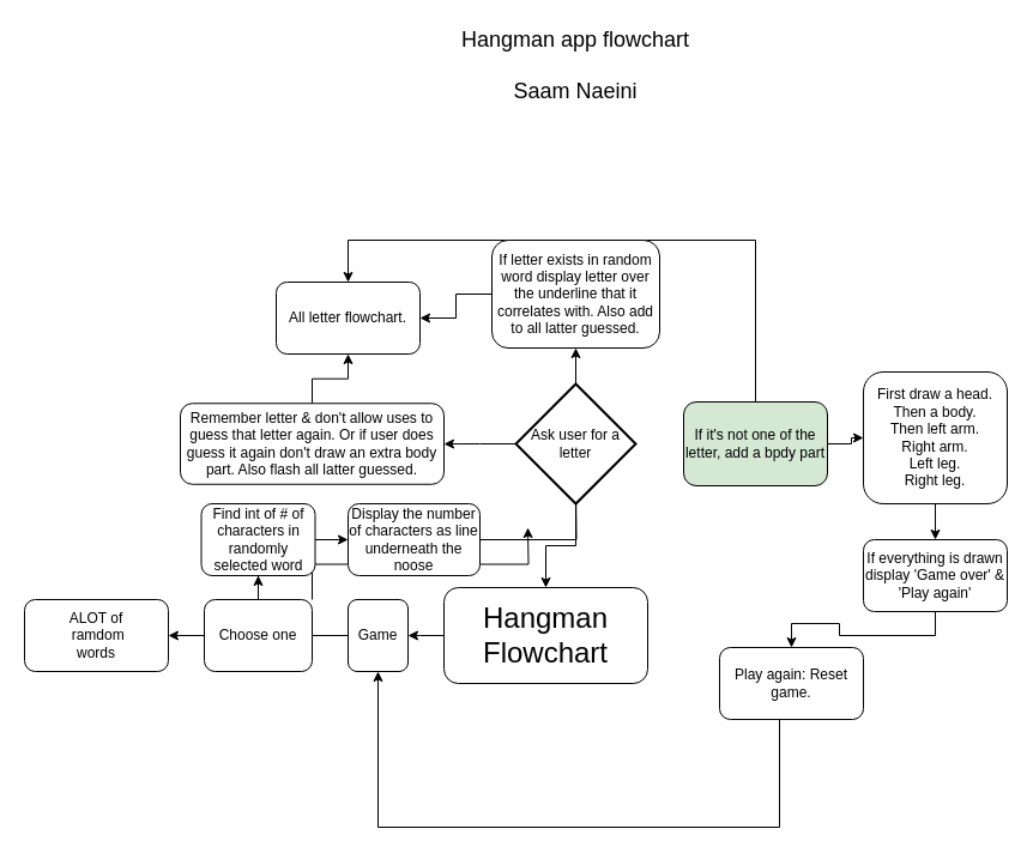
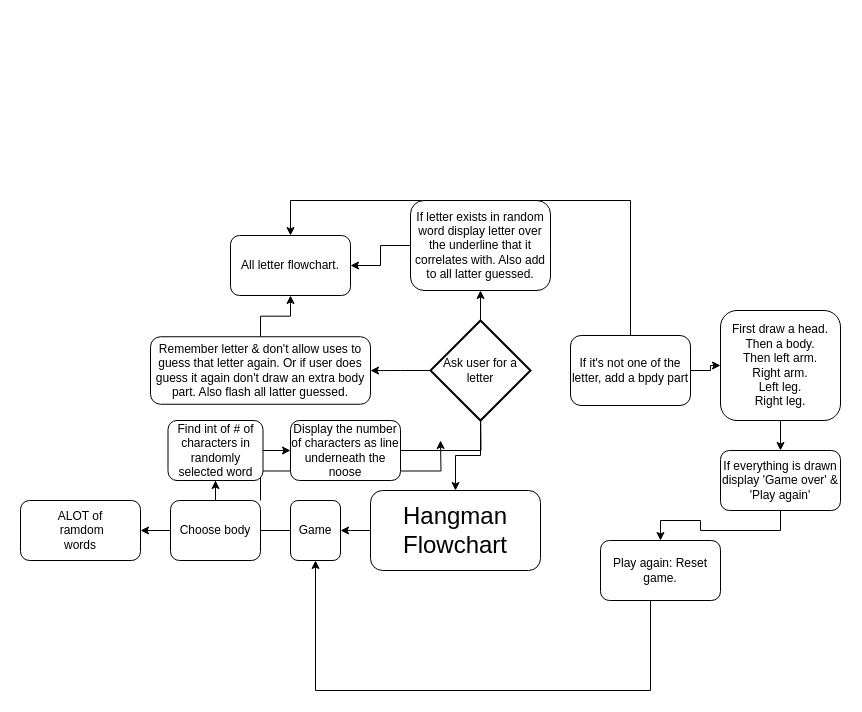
  <mxCell id="0" />
  <mxCell id="1" parent="0" />
  <mxCell id="2" style="edgeStyle=orthogonalEdgeStyle;rounded=0;orthogonalLoop=1;jettySize=auto;html=1;" parent="1" source="3" edge="1"><mxGeometry relative="1" as="geometry"><mxPoint x="340" y="530" as="targetPoint" /></mxGeometry></mxCell>
  <mxCell id="3" value="&lt;div&gt;&lt;font style=&quot;font-size: 24px&quot;&gt;Hangman Flowchart&lt;/font&gt;&lt;/div&gt;" style="rounded=1;whiteSpace=wrap;html=1;align=center;" parent="1" vertex="1"><mxGeometry x="370" y="490" width="170" height="80" as="geometry" /></mxCell>
  <mxCell id="4" value="ALOT of&lt;br&gt;&amp;nbsp;ramdom &lt;br&gt;words" style="rounded=1;whiteSpace=wrap;html=1;rotation=0;" parent="1" vertex="1"><mxGeometry x="20" y="500" width="120" height="60" as="geometry" /></mxCell>
  <mxCell id="5" style="edgeStyle=orthogonalEdgeStyle;rounded=0;orthogonalLoop=1;jettySize=auto;html=1;entryX=1;entryY=0.5;entryDx=0;entryDy=0;" parent="1" source="6" target="4" edge="1"><mxGeometry relative="1" as="geometry" /></mxCell>
  <mxCell id="6" value="Game" style="rounded=1;whiteSpace=wrap;html=1;" parent="1" vertex="1"><mxGeometry x="290" y="500" width="50" height="60" as="geometry" /></mxCell>
  <mxCell id="7" style="edgeStyle=orthogonalEdgeStyle;rounded=0;orthogonalLoop=1;jettySize=auto;html=1;" parent="1" source="9" target="11" edge="1"><mxGeometry relative="1" as="geometry"><mxPoint x="215" y="480" as="targetPoint" /></mxGeometry></mxCell>
  <mxCell id="8" style="edgeStyle=orthogonalEdgeStyle;rounded=0;orthogonalLoop=1;jettySize=auto;html=1;exitX=1;exitY=0;exitDx=0;exitDy=0;" edge="1" parent="1" source="9"><mxGeometry relative="1" as="geometry"><mxPoint x="440" y="440" as="targetPoint" /></mxGeometry></mxCell>
- <mxCell id="9" value="Choose one" style="rounded=1;whiteSpace=wrap;html=1;" parent="1" vertex="1"><mxGeometry x="170" y="500" width="90" height="60" as="geometry" /></mxCell>
+ <mxCell id="9" value="Choose body" style="rounded=1;whiteSpace=wrap;html=1;" parent="1" vertex="1"><mxGeometry x="170" y="500" width="90" height="60" as="geometry" /></mxCell>
  <mxCell id="10" style="edgeStyle=orthogonalEdgeStyle;rounded=0;orthogonalLoop=1;jettySize=auto;html=1;" parent="1" source="11" target="13" edge="1"><mxGeometry relative="1" as="geometry"><mxPoint x="290" y="450" as="targetPoint" /></mxGeometry></mxCell>
  <mxCell id="11" value="Find int of # of characters in randomly selected word" style="rounded=1;whiteSpace=wrap;html=1;" parent="1" vertex="1"><mxGeometry x="167.5" y="420" width="95" height="60" as="geometry" /></mxCell>
  <mxCell id="12" style="edgeStyle=orthogonalEdgeStyle;rounded=0;orthogonalLoop=1;jettySize=auto;html=1;" parent="1" source="13" edge="1"><mxGeometry relative="1" as="geometry"><mxPoint x="480" y="400" as="targetPoint" /></mxGeometry></mxCell>
  <mxCell id="13" value="Display the number of characters as line underneath the noose" style="rounded=1;whiteSpace=wrap;html=1;" parent="1" vertex="1"><mxGeometry x="290" y="420" width="110" height="60" as="geometry" /></mxCell>
  <mxCell id="14" style="edgeStyle=orthogonalEdgeStyle;rounded=0;orthogonalLoop=1;jettySize=auto;html=1;" parent="1" source="16" target="18" edge="1"><mxGeometry relative="1" as="geometry"><mxPoint x="720" y="370" as="targetPoint" /></mxGeometry></mxCell>
  <mxCell id="15" style="edgeStyle=orthogonalEdgeStyle;rounded=0;orthogonalLoop=1;jettySize=auto;html=1;entryX=0.5;entryY=0;entryDx=0;entryDy=0;" parent="1" source="16" target="25" edge="1"><mxGeometry relative="1" as="geometry"><Array as="points"><mxPoint x="630" y="200" /><mxPoint x="290" y="200" /></Array></mxGeometry></mxCell>
- <mxCell id="16" value="If it's not one of the letter, add a bpdy part" style="rounded=1;whiteSpace=wrap;html=1;fillColor=#d5e8d4;" parent="1" vertex="1"><mxGeometry x="570" y="335" width="120" height="70" as="geometry" /></mxCell>
+ <mxCell id="16" value="If it's not one of the letter, add a bpdy part" style="rounded=1;whiteSpace=wrap;html=1;" parent="1" vertex="1"><mxGeometry x="570" y="335" width="120" height="70" as="geometry" /></mxCell>
  <mxCell id="17" style="edgeStyle=orthogonalEdgeStyle;rounded=0;orthogonalLoop=1;jettySize=auto;html=1;" parent="1" source="18" target="20" edge="1"><mxGeometry relative="1" as="geometry"><mxPoint x="780" y="460" as="targetPoint" /></mxGeometry></mxCell>
  <mxCell id="18" value="First draw a head.&lt;br&gt;Then a body.&lt;br&gt;Then left arm.&lt;br&gt;Right arm.&lt;br&gt;Left leg.&lt;br&gt;Right leg." style="rounded=1;whiteSpace=wrap;html=1;" parent="1" vertex="1"><mxGeometry x="720" y="310" width="120" height="110" as="geometry" /></mxCell>
  <mxCell id="19" style="edgeStyle=orthogonalEdgeStyle;rounded=0;orthogonalLoop=1;jettySize=auto;html=1;" parent="1" source="20" target="27" edge="1"><mxGeometry relative="1" as="geometry"><mxPoint x="780" y="540" as="targetPoint" /></mxGeometry></mxCell>
  <mxCell id="20" value="If everything is drawn display 'Game over' &amp;amp; 'Play again'" style="rounded=1;whiteSpace=wrap;html=1;" parent="1" vertex="1"><mxGeometry x="720" y="450" width="120" height="60" as="geometry" /></mxCell>
  <mxCell id="21" style="edgeStyle=orthogonalEdgeStyle;rounded=0;orthogonalLoop=1;jettySize=auto;html=1;entryX=0.5;entryY=1;entryDx=0;entryDy=0;" parent="1" source="22" target="25" edge="1"><mxGeometry relative="1" as="geometry" /></mxCell>
  <mxCell id="22" value="Remember letter &amp;amp; don't allow uses to guess that letter again. Or if user does guess it again don't draw an extra body part. Also flash all latter guessed." style="rounded=1;whiteSpace=wrap;html=1;" parent="1" vertex="1"><mxGeometry x="150" y="336.25" width="220" height="67.5" as="geometry" /></mxCell>
  <mxCell id="23" style="edgeStyle=orthogonalEdgeStyle;rounded=0;orthogonalLoop=1;jettySize=auto;html=1;entryX=1;entryY=0.5;entryDx=0;entryDy=0;" parent="1" source="24" target="25" edge="1"><mxGeometry relative="1" as="geometry" /></mxCell>
  <mxCell id="24" value="If letter exists in random word display letter over the underline that it correlates with. Also add to all latter guessed." style="rounded=1;whiteSpace=wrap;html=1;" parent="1" vertex="1"><mxGeometry x="410" y="200" width="140" height="90" as="geometry" /></mxCell>
  <mxCell id="25" value="All letter flowchart." style="rounded=1;whiteSpace=wrap;html=1;" parent="1" vertex="1"><mxGeometry x="230" y="235" width="120" height="60" as="geometry" /></mxCell>
  <mxCell id="26" style="edgeStyle=orthogonalEdgeStyle;rounded=0;orthogonalLoop=1;jettySize=auto;html=1;entryX=0.5;entryY=1;entryDx=0;entryDy=0;" edge="1" parent="1" source="27" target="6"><mxGeometry relative="1" as="geometry"><Array as="points"><mxPoint x="650" y="570" /><mxPoint x="650" y="690" /><mxPoint x="315" y="690" /></Array></mxGeometry></mxCell>
  <mxCell id="27" value="Play again: Reset game." style="rounded=1;whiteSpace=wrap;html=1;" parent="1" vertex="1"><mxGeometry x="600" y="540" width="120" height="60" as="geometry" /></mxCell>
- <mxCell id="28" value="&lt;font style=&quot;font-size: 18px&quot;&gt;Hangman app flowchart&lt;br&gt;&lt;br&gt;Saam Naeini&lt;/font&gt;" style="text;html=1;strokeColor=none;fillColor=none;align=center;verticalAlign=middle;whiteSpace=wrap;rounded=0;" vertex="1" parent="1"><mxGeometry x="305" y="20" width="350" height="70" as="geometry" /></mxCell>
  <mxCell id="29" value="" style="edgeStyle=orthogonalEdgeStyle;rounded=0;orthogonalLoop=1;jettySize=auto;html=1;" edge="1" parent="1" source="32" target="3"><mxGeometry relative="1" as="geometry" /></mxCell>
  <mxCell id="30" value="" style="edgeStyle=orthogonalEdgeStyle;rounded=0;orthogonalLoop=1;jettySize=auto;html=1;" edge="1" parent="1" source="32" target="22"><mxGeometry relative="1" as="geometry" /></mxCell>
  <mxCell id="31" value="" style="edgeStyle=orthogonalEdgeStyle;rounded=0;orthogonalLoop=1;jettySize=auto;html=1;" edge="1" parent="1" source="32" target="24"><mxGeometry relative="1" as="geometry" /></mxCell>
  <mxCell id="32" value="Ask user for a letter" style="strokeWidth=2;html=1;shape=mxgraph.flowchart.decision;whiteSpace=wrap;" vertex="1" parent="1"><mxGeometry x="430" y="320" width="100" height="100" as="geometry" /></mxCell>
